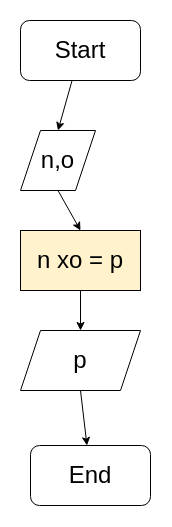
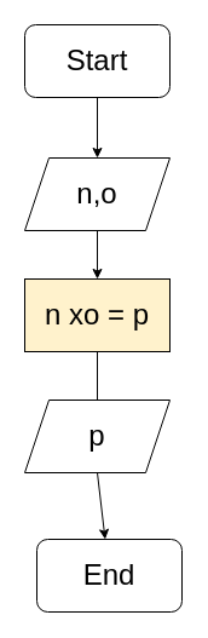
  <mxCell id="0" />
  <mxCell id="1" parent="0" />
  <mxCell id="2" value="&lt;font style=&quot;font-size: 24px;&quot;&gt;Start&lt;/font&gt;" style="rounded=1;whiteSpace=wrap;html=1;" vertex="1" parent="1"><mxGeometry x="20" y="20" width="120" height="60" as="geometry" /></mxCell>
- <mxCell id="3" value="n,o" style="shape=parallelogram;perimeter=parallelogramPerimeter;whiteSpace=wrap;html=1;fixedSize=1;fontSize=24;" vertex="1" parent="1"><mxGeometry x="20" y="130" width="75" height="60" as="geometry" /></mxCell>
+ <mxCell id="3" value="n,o" style="shape=parallelogram;perimeter=parallelogramPerimeter;whiteSpace=wrap;html=1;fixedSize=1;fontSize=24;" vertex="1" parent="1"><mxGeometry x="20" y="130" width="120" height="60" as="geometry" /></mxCell>
  <mxCell id="4" value="n xo = p" style="rounded=0;whiteSpace=wrap;html=1;fontSize=24;fillColor=#fff2cc;" vertex="1" parent="1"><mxGeometry x="20" y="230" width="120" height="60" as="geometry" /></mxCell>
  <mxCell id="5" value="p" style="shape=parallelogram;perimeter=parallelogramPerimeter;whiteSpace=wrap;html=1;fixedSize=1;fontSize=24;" vertex="1" parent="1"><mxGeometry x="20" y="330" width="120" height="60" as="geometry" /></mxCell>
  <mxCell id="6" value="End" style="rounded=1;whiteSpace=wrap;html=1;fontSize=24;" vertex="1" parent="1"><mxGeometry x="30" y="445" width="120" height="60" as="geometry" /></mxCell>
  <mxCell id="7" value="" style="endArrow=classic;html=1;rounded=0;fontSize=24;entryX=0.5;entryY=0;entryDx=0;entryDy=0;" edge="1" parent="1" source="2" target="3"><mxGeometry width="50" height="50" relative="1" as="geometry"><mxPoint x="30" y="290" as="sourcePoint" /><mxPoint x="80" y="240" as="targetPoint" /></mxGeometry></mxCell>
  <mxCell id="8" value="" style="endArrow=classic;html=1;rounded=0;fontSize=24;exitX=0.5;exitY=1;exitDx=0;exitDy=0;" edge="1" parent="1" source="5" target="6"><mxGeometry width="50" height="50" relative="1" as="geometry"><mxPoint x="30" y="290" as="sourcePoint" /><mxPoint x="80" y="240" as="targetPoint" /></mxGeometry></mxCell>
- <mxCell id="9" value="" style="endArrow=classic;html=1;rounded=0;fontSize=24;entryX=0.5;entryY=0;entryDx=0;entryDy=0;exitX=0.5;exitY=1;exitDx=0;exitDy=0;" edge="1" parent="1" source="4" target="5"><mxGeometry width="50" height="50" relative="1" as="geometry"><mxPoint x="30" y="290" as="sourcePoint" /><mxPoint x="80" y="240" as="targetPoint" /></mxGeometry></mxCell>
+ <mxCell id="9" value="" style="endArrow=none;html=1;rounded=0;fontSize=24;entryX=0.5;entryY=0;entryDx=0;entryDy=0;exitX=0.5;exitY=1;exitDx=0;exitDy=0;" edge="1" parent="1" source="4" target="5"><mxGeometry width="50" height="50" relative="1" as="geometry"><mxPoint x="30" y="290" as="sourcePoint" /><mxPoint x="80" y="240" as="targetPoint" /></mxGeometry></mxCell>
  <mxCell id="10" value="" style="endArrow=classic;html=1;rounded=0;fontSize=24;exitX=0.5;exitY=1;exitDx=0;exitDy=0;" edge="1" parent="1" source="3"><mxGeometry width="50" height="50" relative="1" as="geometry"><mxPoint x="30" y="290" as="sourcePoint" /><mxPoint x="80" y="230" as="targetPoint" /></mxGeometry></mxCell>
